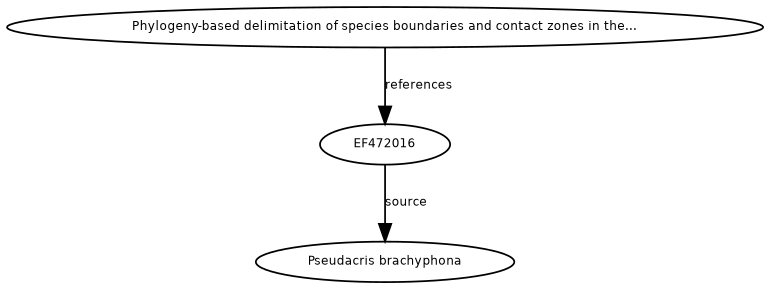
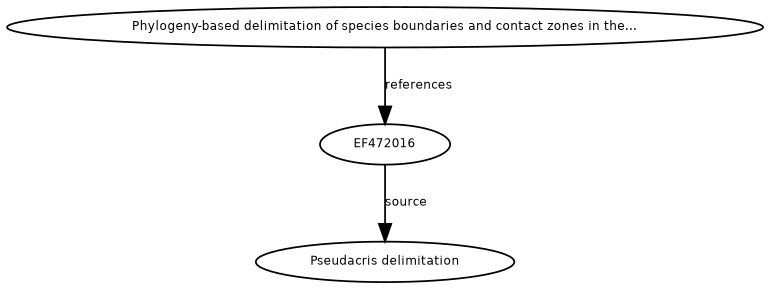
  digraph {
    node [fontname=Helvetica fontsize=7]
    edge [fontname=Helvetica fontsize=7]
    n1 [height=0.27433100247 label=EF472016 width=0.27433100247]
-   n2 [height=0.27433100247 label="Pseudacris brachyphona" width=0.27433100247]
+   n2 [height=0.27433100247 label="Pseudacris delimitation" width=0.27433100247]
    n3 [height=0.27433100247 label="Phylogeny-based delimitation of species boundaries and contact zones in the..." width=0.27433100247]
    n1 -> n2 [label=source]
    n3 -> n1 [label=references]
  }
